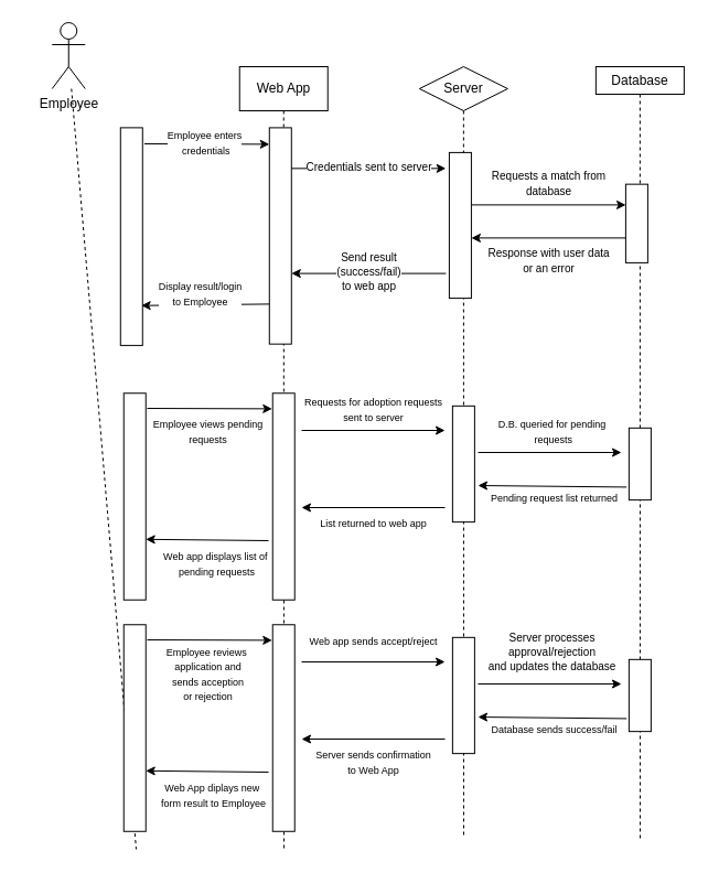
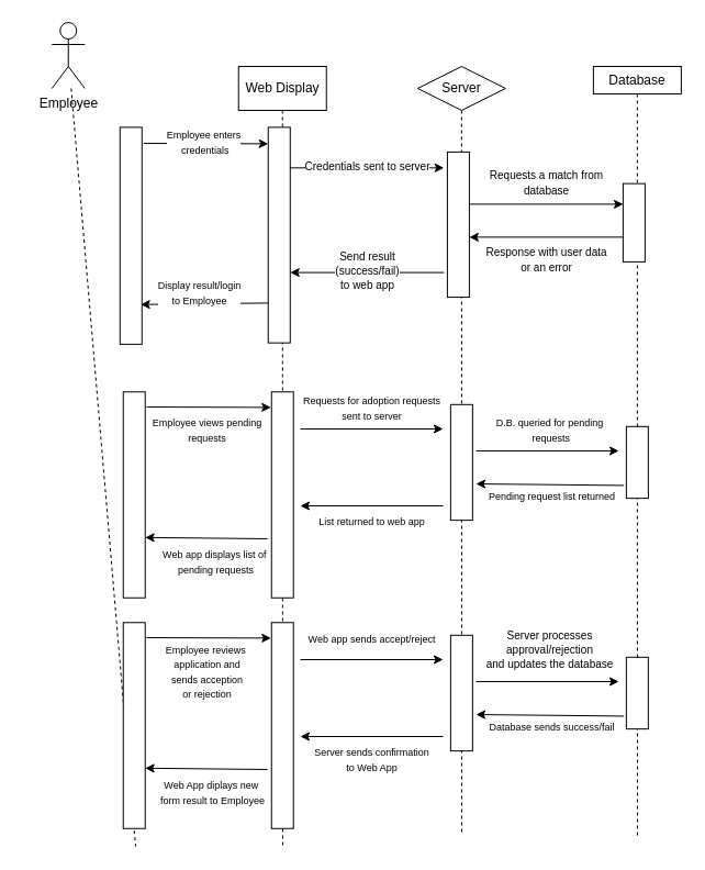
  <mxCell id="0" />
  <mxCell id="1" parent="0" />
  <mxCell id="2" style="edgeStyle=none;html=1;exitX=0.5;exitY=1;exitDx=0;exitDy=0;endArrow=none;endFill=0;dashed=1;" edge="1" parent="1" source="3"><mxGeometry relative="1" as="geometry"><mxPoint x="257" y="770" as="targetPoint" /></mxGeometry></mxCell>
- <mxCell id="3" value="Web App" style="whiteSpace=wrap;html=1;" vertex="1" parent="1"><mxGeometry x="216.75" y="60" width="80" height="40" as="geometry" /></mxCell>
+ <mxCell id="3" value="Web Display" style="whiteSpace=wrap;html=1;" vertex="1" parent="1"><mxGeometry x="216.75" y="60" width="80" height="40" as="geometry" /></mxCell>
  <mxCell id="4" style="edgeStyle=none;html=1;exitX=0.5;exitY=1;exitDx=0;exitDy=0;endArrow=none;endFill=0;dashed=1;" edge="1" parent="1" source="5"><mxGeometry relative="1" as="geometry"><mxPoint x="580" y="760" as="targetPoint" /></mxGeometry></mxCell>
  <mxCell id="5" value="Database" style="whiteSpace=wrap;html=1;" vertex="1" parent="1"><mxGeometry x="539.87" y="60" width="80" height="25" as="geometry" /></mxCell>
  <mxCell id="6" style="edgeStyle=none;html=1;exitX=0.5;exitY=1;exitDx=0;exitDy=0;endArrow=none;endFill=0;dashed=1;" edge="1" parent="1" source="7"><mxGeometry relative="1" as="geometry"><mxPoint x="420" y="760" as="targetPoint" /></mxGeometry></mxCell>
  <mxCell id="7" value="Server" style="rhombus;whiteSpace=wrap;html=1;" vertex="1" parent="1"><mxGeometry x="379.87" y="60" width="80" height="40" as="geometry" /></mxCell>
  <mxCell id="8" style="edgeStyle=none;html=1;endArrow=none;endFill=0;dashed=1;" edge="1" parent="1" source="9"><mxGeometry relative="1" as="geometry"><mxPoint x="123" y="770" as="targetPoint" /><mxPoint x="166.75" y="110" as="sourcePoint" /></mxGeometry></mxCell>
  <mxCell id="9" value="Employee" style="shape=umlActor;verticalLabelPosition=bottom;verticalAlign=top;html=1;outlineConnect=0;" vertex="1" parent="1"><mxGeometry x="46.75" y="20" width="30" height="60" as="geometry" /></mxCell>
  <mxCell id="10" value="" style="rounded=0;whiteSpace=wrap;html=1;rotation=90;" vertex="1" parent="1"><mxGeometry x="28" y="440" width="187.5" height="20" as="geometry" /></mxCell>
  <mxCell id="11" value="" style="rounded=0;whiteSpace=wrap;html=1;rotation=90;" vertex="1" parent="1"><mxGeometry x="163" y="440" width="187.5" height="20" as="geometry" /></mxCell>
  <mxCell id="12" value="" style="rounded=0;whiteSpace=wrap;html=1;rotation=90;" vertex="1" parent="1"><mxGeometry x="367.22" y="410.47" width="105.31" height="20" as="geometry" /></mxCell>
  <mxCell id="13" value="" style="rounded=0;whiteSpace=wrap;html=1;rotation=90;" vertex="1" parent="1"><mxGeometry x="547.22" y="410.47" width="65.31" height="20" as="geometry" /></mxCell>
  <mxCell id="14" value="" style="edgeStyle=none;orthogonalLoop=1;jettySize=auto;html=1;endArrow=classic;endFill=1;exitX=0.074;exitY=-0.086;exitDx=0;exitDy=0;exitPerimeter=0;" edge="1" parent="1"><mxGeometry width="80" relative="1" as="geometry"><mxPoint x="133" y="369.995" as="sourcePoint" /><mxPoint x="246.28" y="370.38" as="targetPoint" /><Array as="points" /></mxGeometry></mxCell>
  <mxCell id="15" value="&lt;font style=&quot;font-size: 9px;&quot;&gt;Employee views pending&lt;br&gt;requests&lt;br&gt;&lt;/font&gt;" style="edgeLabel;html=1;align=center;verticalAlign=middle;resizable=0;points=[];" vertex="1" connectable="0" parent="14"><mxGeometry x="-0.334" y="2" relative="1" as="geometry"><mxPoint x="16" y="22" as="offset" /></mxGeometry></mxCell>
  <mxCell id="16" value="" style="edgeStyle=none;orthogonalLoop=1;jettySize=auto;html=1;endArrow=classic;endFill=1;" edge="1" parent="1"><mxGeometry width="80" relative="1" as="geometry"><mxPoint x="273" y="390" as="sourcePoint" /><mxPoint x="403" y="390" as="targetPoint" /><Array as="points" /></mxGeometry></mxCell>
  <mxCell id="17" value="&lt;font style=&quot;font-size: 9px;&quot;&gt;Requests for adoption requests&lt;br&gt;sent to server&lt;br&gt;&lt;/font&gt;" style="edgeLabel;html=1;align=center;verticalAlign=middle;resizable=0;points=[];" vertex="1" connectable="0" parent="16"><mxGeometry x="-0.334" y="2" relative="1" as="geometry"><mxPoint x="21" y="-18" as="offset" /></mxGeometry></mxCell>
  <mxCell id="18" value="" style="edgeStyle=none;orthogonalLoop=1;jettySize=auto;html=1;endArrow=classic;endFill=1;" edge="1" parent="1"><mxGeometry width="80" relative="1" as="geometry"><mxPoint x="433" y="410" as="sourcePoint" /><mxPoint x="563" y="410" as="targetPoint" /><Array as="points" /></mxGeometry></mxCell>
  <mxCell id="19" value="&lt;font style=&quot;font-size: 9px;&quot;&gt;D.B. queried for pending&lt;br&gt;&amp;nbsp;requests&lt;/font&gt;" style="edgeLabel;html=1;align=center;verticalAlign=middle;resizable=0;points=[];" vertex="1" connectable="0" parent="18"><mxGeometry x="-0.334" y="2" relative="1" as="geometry"><mxPoint x="23" y="-18" as="offset" /></mxGeometry></mxCell>
  <mxCell id="20" value="" style="edgeStyle=none;orthogonalLoop=1;jettySize=auto;html=1;endArrow=none;endFill=0;startArrow=classic;startFill=1;entryX=0.821;entryY=1.108;entryDx=0;entryDy=0;entryPerimeter=0;" edge="1" parent="1" target="13"><mxGeometry width="80" relative="1" as="geometry"><mxPoint x="433" y="440" as="sourcePoint" /><mxPoint x="563" y="440" as="targetPoint" /><Array as="points" /></mxGeometry></mxCell>
  <mxCell id="21" value="&lt;font style=&quot;font-size: 9px;&quot;&gt;Pending request list returned&lt;/font&gt;" style="edgeLabel;html=1;align=center;verticalAlign=middle;resizable=0;points=[];" vertex="1" connectable="0" parent="20"><mxGeometry x="-0.334" y="2" relative="1" as="geometry"><mxPoint x="23" y="12" as="offset" /></mxGeometry></mxCell>
  <mxCell id="22" value="" style="edgeStyle=none;orthogonalLoop=1;jettySize=auto;html=1;endArrow=none;endFill=0;startArrow=classic;startFill=1;" edge="1" parent="1"><mxGeometry width="80" relative="1" as="geometry"><mxPoint x="273" y="460" as="sourcePoint" /><mxPoint x="403" y="460" as="targetPoint" /><Array as="points" /></mxGeometry></mxCell>
  <mxCell id="23" value="&lt;font style=&quot;font-size: 9px;&quot;&gt;List returned to web app&lt;br&gt;&lt;br&gt;&lt;/font&gt;" style="edgeLabel;html=1;align=center;verticalAlign=middle;resizable=0;points=[];" vertex="1" connectable="0" parent="22"><mxGeometry x="-0.334" y="2" relative="1" as="geometry"><mxPoint x="21" y="22" as="offset" /></mxGeometry></mxCell>
  <mxCell id="24" value="" style="edgeStyle=none;orthogonalLoop=1;jettySize=auto;html=1;endArrow=none;endFill=0;startArrow=classic;startFill=1;exitX=0.707;exitY=0.002;exitDx=0;exitDy=0;exitPerimeter=0;" edge="1" parent="1" source="10"><mxGeometry width="80" relative="1" as="geometry"><mxPoint x="143" y="491" as="sourcePoint" /><mxPoint x="243" y="490" as="targetPoint" /><Array as="points" /></mxGeometry></mxCell>
  <mxCell id="25" value="&lt;font style=&quot;font-size: 9px;&quot;&gt;Web app displays list of&amp;nbsp;&lt;br&gt;pending requests&lt;br&gt;&lt;/font&gt;" style="edgeLabel;html=1;align=center;verticalAlign=middle;resizable=0;points=[];" vertex="1" connectable="0" parent="24"><mxGeometry x="-0.334" y="2" relative="1" as="geometry"><mxPoint x="27" y="23" as="offset" /></mxGeometry></mxCell>
  <mxCell id="26" value="" style="rounded=0;whiteSpace=wrap;html=1;rotation=90;" vertex="1" parent="1"><mxGeometry x="20.03" y="204.14" width="197.5" height="20" as="geometry" /></mxCell>
  <mxCell id="27" value="" style="rounded=0;whiteSpace=wrap;html=1;rotation=90;" vertex="1" parent="1"><mxGeometry x="155.66" y="203.52" width="196.25" height="20" as="geometry" /></mxCell>
  <mxCell id="28" value="" style="rounded=0;whiteSpace=wrap;html=1;rotation=90;" vertex="1" parent="1"><mxGeometry x="350.82" y="193.99" width="132.18" height="20" as="geometry" /></mxCell>
  <mxCell id="29" value="" style="rounded=0;whiteSpace=wrap;html=1;rotation=90;" vertex="1" parent="1"><mxGeometry x="541.28" y="192.27" width="71.25" height="20" as="geometry" /></mxCell>
  <mxCell id="30" value="" style="edgeStyle=none;orthogonalLoop=1;jettySize=auto;html=1;endArrow=classic;endFill=1;exitX=0.074;exitY=-0.086;exitDx=0;exitDy=0;exitPerimeter=0;" edge="1" parent="1" source="26"><mxGeometry width="80" relative="1" as="geometry"><mxPoint x="133.78" y="135.39" as="sourcePoint" /><mxPoint x="243.78" y="130.39" as="targetPoint" /><Array as="points" /></mxGeometry></mxCell>
  <mxCell id="31" value="&lt;font style=&quot;font-size: 9px;&quot;&gt;Employee enters&lt;br&gt;&amp;nbsp;credentials&lt;br&gt;&lt;/font&gt;" style="edgeLabel;html=1;align=center;verticalAlign=middle;resizable=0;points=[];" vertex="1" connectable="0" parent="30"><mxGeometry x="-0.334" y="2" relative="1" as="geometry"><mxPoint x="16" as="offset" /></mxGeometry></mxCell>
  <mxCell id="32" value="" style="edgeStyle=none;orthogonalLoop=1;jettySize=auto;html=1;endArrow=classic;endFill=1;entryX=0.113;entryY=1;entryDx=0;entryDy=0;entryPerimeter=0;exitX=0.113;exitY=0.007;exitDx=0;exitDy=0;exitPerimeter=0;" edge="1" parent="1"><mxGeometry width="80" relative="1" as="geometry"><mxPoint x="263.64" y="152.335" as="sourcePoint" /><mxPoint x="403.78" y="152.335" as="targetPoint" /><Array as="points" /></mxGeometry></mxCell>
  <mxCell id="33" value="&lt;font size=&quot;1&quot;&gt;Credentials sent to server&lt;/font&gt;" style="edgeLabel;html=1;align=center;verticalAlign=middle;resizable=0;points=[];" vertex="1" connectable="0" parent="32"><mxGeometry x="-0.334" y="2" relative="1" as="geometry"><mxPoint x="23" as="offset" /></mxGeometry></mxCell>
  <mxCell id="34" value="" style="edgeStyle=none;orthogonalLoop=1;jettySize=auto;html=1;endArrow=classic;endFill=1;entryX=0.113;entryY=1;entryDx=0;entryDy=0;entryPerimeter=0;exitX=0.113;exitY=0.007;exitDx=0;exitDy=0;exitPerimeter=0;" edge="1" parent="1"><mxGeometry width="80" relative="1" as="geometry"><mxPoint x="426.9" y="185.395" as="sourcePoint" /><mxPoint x="567.04" y="185.395" as="targetPoint" /><Array as="points" /></mxGeometry></mxCell>
  <mxCell id="35" value="&lt;font size=&quot;1&quot;&gt;Requests a match from&lt;br&gt;database&lt;br&gt;&lt;/font&gt;" style="edgeLabel;html=1;align=center;verticalAlign=middle;resizable=0;points=[];" vertex="1" connectable="0" parent="34"><mxGeometry x="-0.334" y="2" relative="1" as="geometry"><mxPoint x="23" y="-18" as="offset" /></mxGeometry></mxCell>
  <mxCell id="36" value="" style="edgeStyle=none;orthogonalLoop=1;jettySize=auto;html=1;endArrow=none;endFill=0;entryX=0.113;entryY=1;entryDx=0;entryDy=0;entryPerimeter=0;exitX=0.113;exitY=0.007;exitDx=0;exitDy=0;exitPerimeter=0;startArrow=classic;startFill=1;" edge="1" parent="1"><mxGeometry width="80" relative="1" as="geometry"><mxPoint x="426.9" y="215.395" as="sourcePoint" /><mxPoint x="567.04" y="215.395" as="targetPoint" /><Array as="points" /></mxGeometry></mxCell>
  <mxCell id="37" value="&lt;font size=&quot;1&quot;&gt;Response with user data&lt;br&gt;or an error&lt;br&gt;&lt;/font&gt;" style="edgeLabel;html=1;align=center;verticalAlign=middle;resizable=0;points=[];" vertex="1" connectable="0" parent="36"><mxGeometry x="-0.334" y="2" relative="1" as="geometry"><mxPoint x="23" y="22" as="offset" /></mxGeometry></mxCell>
  <mxCell id="38" value="" style="edgeStyle=none;orthogonalLoop=1;jettySize=auto;html=1;endArrow=none;endFill=0;entryX=0.113;entryY=1;entryDx=0;entryDy=0;entryPerimeter=0;exitX=0.113;exitY=0.007;exitDx=0;exitDy=0;exitPerimeter=0;startArrow=classic;startFill=1;" edge="1" parent="1"><mxGeometry width="80" relative="1" as="geometry"><mxPoint x="263.78" y="247.605" as="sourcePoint" /><mxPoint x="403.92" y="247.605" as="targetPoint" /><Array as="points" /></mxGeometry></mxCell>
  <mxCell id="39" value="&lt;font size=&quot;1&quot;&gt;Send result&lt;br&gt;(success/fail)&lt;br&gt;to web app&lt;br&gt;&lt;/font&gt;" style="edgeLabel;html=1;align=center;verticalAlign=middle;resizable=0;points=[];" vertex="1" connectable="0" parent="38"><mxGeometry x="-0.334" y="2" relative="1" as="geometry"><mxPoint x="23" as="offset" /></mxGeometry></mxCell>
  <mxCell id="40" value="" style="edgeStyle=none;orthogonalLoop=1;jettySize=auto;html=1;endArrow=none;endFill=0;exitX=0.817;exitY=0.057;exitDx=0;exitDy=0;exitPerimeter=0;startArrow=classic;startFill=1;" edge="1" parent="1" source="26"><mxGeometry width="80" relative="1" as="geometry"><mxPoint x="133.78" y="275.39" as="sourcePoint" /><mxPoint x="243.78" y="275.39" as="targetPoint" /><Array as="points" /></mxGeometry></mxCell>
  <mxCell id="41" value="&lt;font style=&quot;font-size: 9px;&quot;&gt;Display result/login &lt;br&gt;to Employee&lt;/font&gt;" style="edgeLabel;html=1;align=center;verticalAlign=middle;resizable=0;points=[];" vertex="1" connectable="0" parent="40"><mxGeometry x="-0.334" y="2" relative="1" as="geometry"><mxPoint x="14" y="-9" as="offset" /></mxGeometry></mxCell>
  <mxCell id="42" value="" style="rounded=0;whiteSpace=wrap;html=1;rotation=90;" vertex="1" parent="1"><mxGeometry x="28" y="650.01" width="187.5" height="20" as="geometry" /></mxCell>
  <mxCell id="43" value="" style="rounded=0;whiteSpace=wrap;html=1;rotation=90;" vertex="1" parent="1"><mxGeometry x="163" y="650.01" width="187.5" height="20" as="geometry" /></mxCell>
  <mxCell id="44" value="" style="rounded=0;whiteSpace=wrap;html=1;rotation=90;" vertex="1" parent="1"><mxGeometry x="367.22" y="620.48" width="105.31" height="20" as="geometry" /></mxCell>
  <mxCell id="45" value="" style="rounded=0;whiteSpace=wrap;html=1;rotation=90;" vertex="1" parent="1"><mxGeometry x="547.22" y="620.48" width="65.31" height="20" as="geometry" /></mxCell>
  <mxCell id="46" value="" style="edgeStyle=none;orthogonalLoop=1;jettySize=auto;html=1;endArrow=classic;endFill=1;exitX=0.074;exitY=-0.086;exitDx=0;exitDy=0;exitPerimeter=0;" edge="1" parent="1"><mxGeometry width="80" relative="1" as="geometry"><mxPoint x="133" y="580.005" as="sourcePoint" /><mxPoint x="246.28" y="580.39" as="targetPoint" /><Array as="points" /></mxGeometry></mxCell>
  <mxCell id="47" value="&lt;font style=&quot;font-size: 9px;&quot;&gt;Employee reviews&amp;nbsp;&lt;br&gt;application and&lt;br&gt;sends acception&lt;br&gt;or rejection&lt;br&gt;&lt;/font&gt;" style="edgeLabel;html=1;align=center;verticalAlign=middle;resizable=0;points=[];" vertex="1" connectable="0" parent="46"><mxGeometry x="-0.334" y="2" relative="1" as="geometry"><mxPoint x="16" y="32" as="offset" /></mxGeometry></mxCell>
  <mxCell id="48" value="" style="edgeStyle=none;orthogonalLoop=1;jettySize=auto;html=1;endArrow=classic;endFill=1;" edge="1" parent="1"><mxGeometry width="80" relative="1" as="geometry"><mxPoint x="273" y="600.01" as="sourcePoint" /><mxPoint x="403" y="600.01" as="targetPoint" /><Array as="points" /></mxGeometry></mxCell>
  <mxCell id="49" value="&lt;font style=&quot;font-size: 9px;&quot;&gt;Web app sends accept/reject&lt;br&gt;&lt;/font&gt;" style="edgeLabel;html=1;align=center;verticalAlign=middle;resizable=0;points=[];" vertex="1" connectable="0" parent="48"><mxGeometry x="-0.334" y="2" relative="1" as="geometry"><mxPoint x="21" y="-18" as="offset" /></mxGeometry></mxCell>
  <mxCell id="50" value="" style="edgeStyle=none;orthogonalLoop=1;jettySize=auto;html=1;endArrow=classic;endFill=1;" edge="1" parent="1"><mxGeometry width="80" relative="1" as="geometry"><mxPoint x="433" y="620.01" as="sourcePoint" /><mxPoint x="563" y="620.01" as="targetPoint" /><Array as="points" /></mxGeometry></mxCell>
  <mxCell id="51" value="&lt;font size=&quot;1&quot;&gt;Server processes &lt;br&gt;approval/rejection &lt;br&gt;and updates the database&lt;/font&gt;" style="edgeLabel;html=1;align=center;verticalAlign=middle;resizable=0;points=[];" vertex="1" connectable="0" parent="50"><mxGeometry x="-0.334" y="2" relative="1" as="geometry"><mxPoint x="23" y="-28" as="offset" /></mxGeometry></mxCell>
  <mxCell id="52" value="" style="edgeStyle=none;orthogonalLoop=1;jettySize=auto;html=1;endArrow=none;endFill=0;startArrow=classic;startFill=1;entryX=0.821;entryY=1.108;entryDx=0;entryDy=0;entryPerimeter=0;" edge="1" parent="1" target="45"><mxGeometry width="80" relative="1" as="geometry"><mxPoint x="433" y="650.01" as="sourcePoint" /><mxPoint x="563" y="650.01" as="targetPoint" /><Array as="points" /></mxGeometry></mxCell>
  <mxCell id="53" value="&lt;font style=&quot;font-size: 9px;&quot;&gt;Database sends success/fail&lt;br&gt;&lt;/font&gt;" style="edgeLabel;html=1;align=center;verticalAlign=middle;resizable=0;points=[];" vertex="1" connectable="0" parent="52"><mxGeometry x="-0.334" y="2" relative="1" as="geometry"><mxPoint x="23" y="12" as="offset" /></mxGeometry></mxCell>
  <mxCell id="54" value="" style="edgeStyle=none;orthogonalLoop=1;jettySize=auto;html=1;endArrow=none;endFill=0;startArrow=classic;startFill=1;" edge="1" parent="1"><mxGeometry width="80" relative="1" as="geometry"><mxPoint x="273" y="670.01" as="sourcePoint" /><mxPoint x="403" y="670.01" as="targetPoint" /><Array as="points" /></mxGeometry></mxCell>
  <mxCell id="55" value="&lt;font style=&quot;font-size: 9px;&quot;&gt;Server sends confirmation&lt;br&gt;to Web App&lt;br&gt;&lt;/font&gt;" style="edgeLabel;html=1;align=center;verticalAlign=middle;resizable=0;points=[];" vertex="1" connectable="0" parent="54"><mxGeometry x="-0.334" y="2" relative="1" as="geometry"><mxPoint x="21" y="22" as="offset" /></mxGeometry></mxCell>
  <mxCell id="56" value="" style="edgeStyle=none;orthogonalLoop=1;jettySize=auto;html=1;endArrow=none;endFill=0;startArrow=classic;startFill=1;exitX=0.707;exitY=0.002;exitDx=0;exitDy=0;exitPerimeter=0;" edge="1" parent="1" source="42"><mxGeometry width="80" relative="1" as="geometry"><mxPoint x="143" y="701.01" as="sourcePoint" /><mxPoint x="243" y="700.01" as="targetPoint" /><Array as="points" /></mxGeometry></mxCell>
  <mxCell id="57" value="&lt;font style=&quot;font-size: 9px;&quot;&gt;Web App diplays new&amp;nbsp;&lt;br&gt;form result to Employee&lt;br&gt;&lt;/font&gt;" style="edgeLabel;html=1;align=center;verticalAlign=middle;resizable=0;points=[];" vertex="1" connectable="0" parent="56"><mxGeometry x="-0.334" y="2" relative="1" as="geometry"><mxPoint x="24" y="23" as="offset" /></mxGeometry></mxCell>
